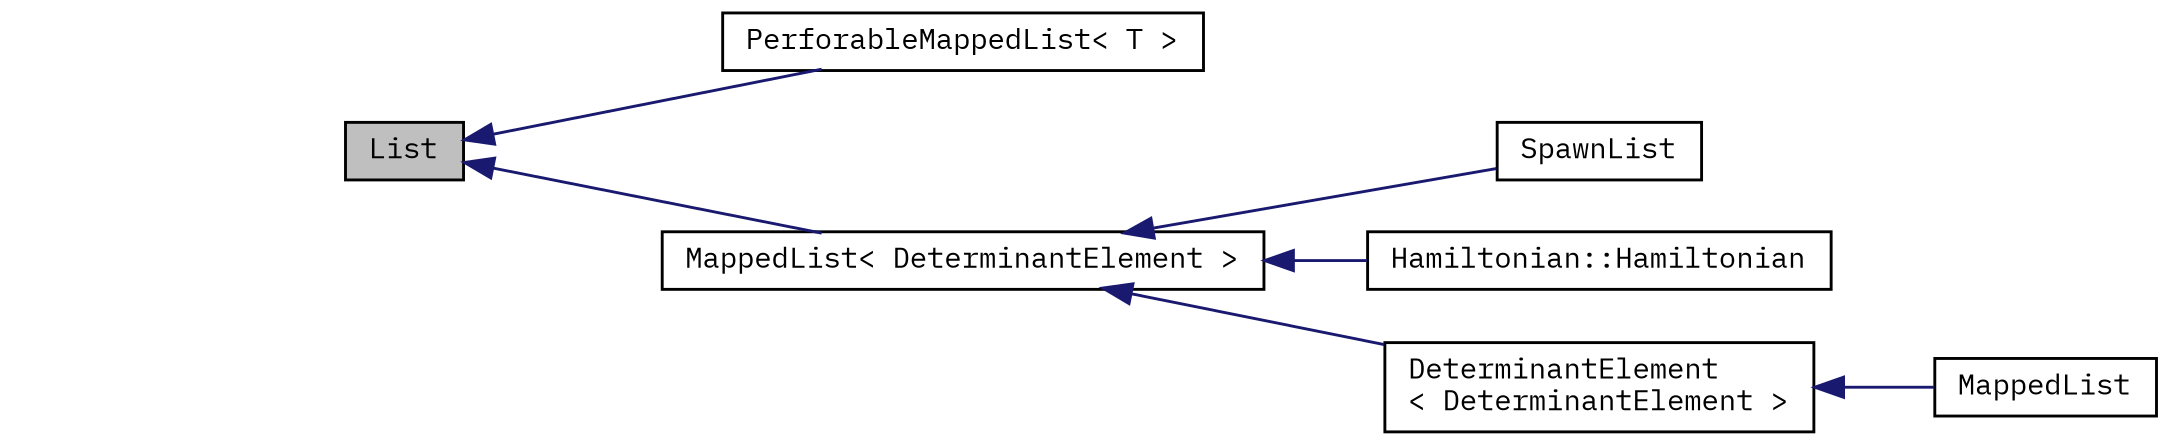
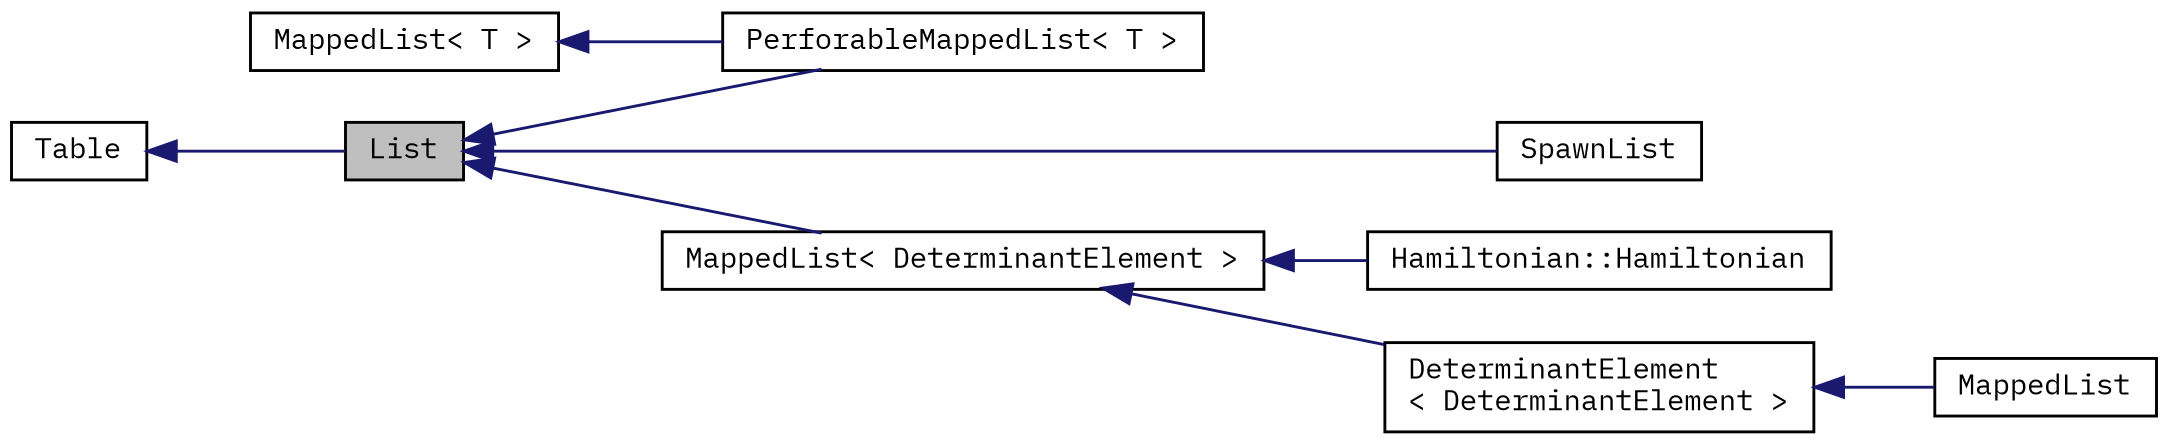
  digraph {
    fontname="IBM Plex Mono"
    rankdir=LR
    node [color=black fillcolor=white fontname="IBM Plex Mono" fontsize=10 shape=record style=filled]
    edge [color=midnightblue dir=back fontname="IBM Plex Mono" fontsize=10 labelfontname=Helvetica labelfontsize=10 style=solid]
    n1 [fillcolor=grey75 fontcolor=black height=0.2 label=List width=0.4]
    n2 [height=0.2 label="MappedList\< DeterminantElement \>" width=0.4]
    n3 [height=0.2 label=SpawnList width=0.4]
    n4 [height=0.2 label="PerforableMappedList\< T \>" width=0.4]
+   n5 [height=0.2 label="MappedList\< T \>" width=0.4]
    n6 [height=0.2 label="Hamiltonian::Hamiltonian" width=0.4]
    n7 [height=0.2 label="DeterminantElement\l\< DeterminantElement \>" width=0.4]
+   n8 [height=0.2 label=Table width=0.4]
    n9 [height=0.2 label=MappedList width=0.4]
    n1 -> n2
-   n2 -> n3
+   n1 -> n3
    n1 -> n4
    n2 -> n6
    n2 -> n7
+   n5 -> n4
    n7 -> n9
+   n8 -> n1
  }
